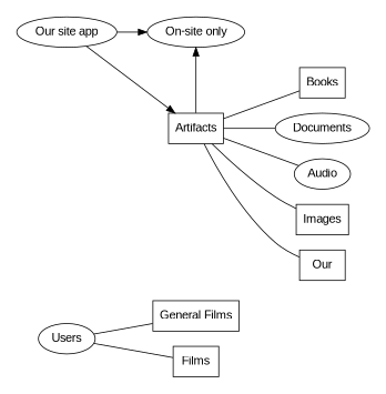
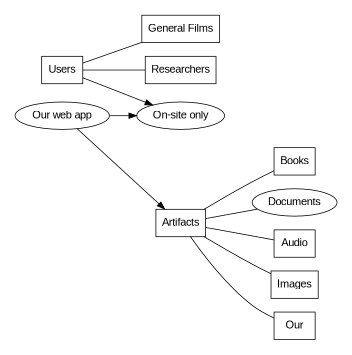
  digraph {
    compound=true
    fontname="Liberation Sans"
    rankdir=LR
    node [fontname="Liberation Sans" shape=box]
    edge [dir=none fontname="Liberation Sans"]
-   n1 [label=Users shape=ellipse]
-   n2 [label=Films]
+   n1 [label=Users]
+   n2 [label=Researchers]
    n3 [label="General Films"]
    n4 [label=Artifacts]
    n5 [label=Our]
    n6 [label=Images]
-   n7 [label=Audio shape=ellipse]
+   n7 [label=Audio]
    n8 [label=Documents shape=ellipse]
    n9 [label=Books]
    n10 [label="On-site only" shape=ellipse]
-   n11 [label="Our site app" shape=ellipse]
+   n11 [label="Our web app" shape=ellipse]
    subgraph sub_1 {
      color=white
      subgraph cluster_2 {
        color=white
        n1
        n2
        n3
      }
      subgraph cluster_3 {
        color=white
        n4
        n5
        n6
        n7
        n8
        n9
      }
    }
    subgraph cluster_4 {
      color=white
      n10
      n11
    }
    n1 -> n2
    n1 -> n3
-   n4 -> n10 [dir=""]
+   n1 -> n10 [dir=""]
    n4 -> n5
    n4 -> n6
    n4 -> n7
    n4 -> n8
    n4 -> n9
    n11 -> n4 [dir=""]
    n11 -> n10 [dir=""]
  }
